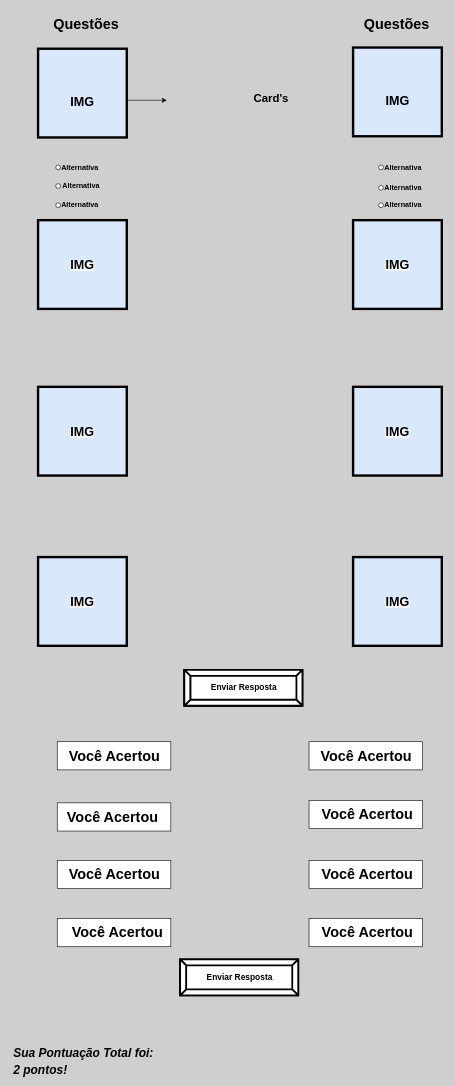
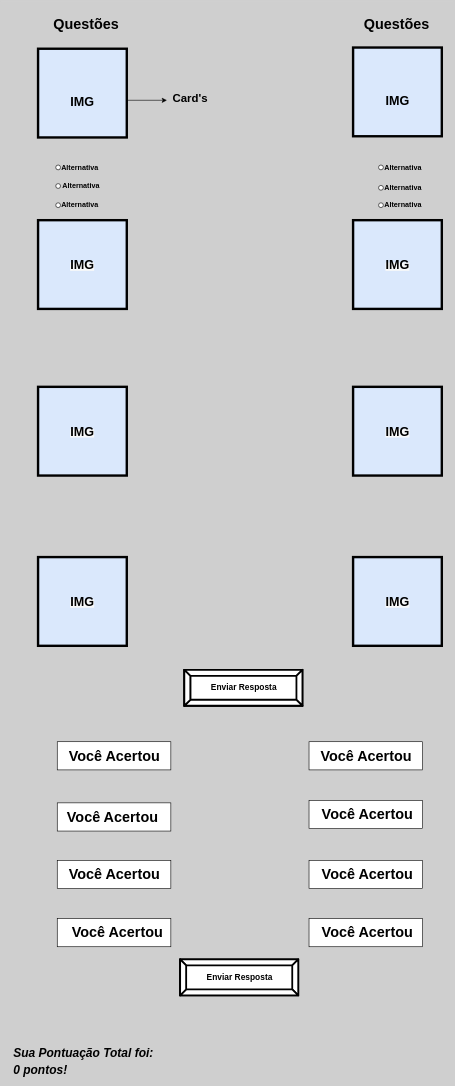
  <mxCell id="0" />
  <mxCell id="1" parent="0" />
  <mxCell id="2" value="&lt;br&gt;&lt;br&gt;&lt;b style=&quot;font-family: &amp;#34;helvetica&amp;#34;&quot;&gt;&lt;font style=&quot;font-size: 21px&quot;&gt;IMG&lt;/font&gt;&lt;/b&gt;" style="whiteSpace=wrap;html=1;aspect=fixed;fillColor=#dae8fc;strokeWidth=4;" vertex="1" parent="1"><mxGeometry x="588.5" y="78" width="148" height="148" as="geometry" /></mxCell>
  <mxCell id="3" value="&#10;&#10;&lt;b style=&quot;color: rgb(0, 0, 0); font-family: helvetica; font-size: 12px; font-style: normal; letter-spacing: normal; text-align: center; text-indent: 0px; text-transform: none; word-spacing: 0px; background-color: rgb(248, 249, 250);&quot;&gt;&lt;font style=&quot;font-size: 21px&quot;&gt;IMG&lt;/font&gt;&lt;/b&gt;&#10;&#10;" style="whiteSpace=wrap;html=1;aspect=fixed;fillColor=#dae8fc;strokeWidth=4;" vertex="1" parent="1"><mxGeometry x="63" y="366" width="148" height="148" as="geometry" /></mxCell>
  <mxCell id="4" value="&#10;&#10;&lt;b style=&quot;color: rgb(0, 0, 0); font-family: helvetica; font-size: 12px; font-style: normal; letter-spacing: normal; text-align: center; text-indent: 0px; text-transform: none; word-spacing: 0px; background-color: rgb(248, 249, 250);&quot;&gt;&lt;font style=&quot;font-size: 21px&quot;&gt;IMG&lt;/font&gt;&lt;/b&gt;&#10;&#10;" style="whiteSpace=wrap;html=1;aspect=fixed;fillColor=#dae8fc;strokeWidth=4;" vertex="1" parent="1"><mxGeometry x="588.5" y="366" width="148" height="148" as="geometry" /></mxCell>
  <mxCell id="5" value="&#10;&#10;&lt;b style=&quot;color: rgb(0, 0, 0); font-family: helvetica; font-size: 12px; font-style: normal; letter-spacing: normal; text-align: center; text-indent: 0px; text-transform: none; word-spacing: 0px; background-color: rgb(248, 249, 250);&quot;&gt;&lt;font style=&quot;font-size: 21px&quot;&gt;IMG&lt;/font&gt;&lt;/b&gt;&#10;&#10;" style="whiteSpace=wrap;html=1;aspect=fixed;fillColor=#dae8fc;strokeWidth=4;" vertex="1" parent="1"><mxGeometry x="63" y="644" width="148" height="148" as="geometry" /></mxCell>
  <mxCell id="6" value="&#10;&#10;&lt;b style=&quot;color: rgb(0, 0, 0); font-family: helvetica; font-size: 12px; font-style: normal; letter-spacing: normal; text-align: center; text-indent: 0px; text-transform: none; word-spacing: 0px; background-color: rgb(248, 249, 250);&quot;&gt;&lt;font style=&quot;font-size: 21px&quot;&gt;IMG&lt;/font&gt;&lt;/b&gt;&#10;&#10;" style="whiteSpace=wrap;html=1;aspect=fixed;fillColor=#dae8fc;strokeWidth=4;" vertex="1" parent="1"><mxGeometry x="588.5" y="644" width="148" height="148" as="geometry" /></mxCell>
  <mxCell id="7" value="&#10;&#10;&lt;b style=&quot;color: rgb(0, 0, 0); font-family: helvetica; font-size: 12px; font-style: normal; letter-spacing: normal; text-align: center; text-indent: 0px; text-transform: none; word-spacing: 0px; background-color: rgb(248, 249, 250);&quot;&gt;&lt;font style=&quot;font-size: 21px&quot;&gt;IMG&lt;/font&gt;&lt;/b&gt;&#10;&#10;" style="whiteSpace=wrap;html=1;aspect=fixed;fillColor=#dae8fc;strokeWidth=4;" vertex="1" parent="1"><mxGeometry x="63" y="928" width="148" height="148" as="geometry" /></mxCell>
  <mxCell id="8" value="&#10;&#10;&lt;b style=&quot;color: rgb(0, 0, 0); font-family: helvetica; font-size: 12px; font-style: normal; letter-spacing: normal; text-align: center; text-indent: 0px; text-transform: none; word-spacing: 0px; background-color: rgb(248, 249, 250);&quot;&gt;&lt;font style=&quot;font-size: 21px&quot;&gt;IMG&lt;/font&gt;&lt;/b&gt;&#10;&#10;" style="whiteSpace=wrap;html=1;aspect=fixed;fillColor=#dae8fc;strokeWidth=4;" vertex="1" parent="1"><mxGeometry x="588.5" y="928" width="148" height="148" as="geometry" /></mxCell>
  <mxCell id="9" value="&lt;b&gt;&lt;font style=&quot;font-size: 14px&quot;&gt;Enviar Resposta&lt;/font&gt;&lt;/b&gt;" style="labelPosition=center;verticalLabelPosition=middle;align=center;html=1;shape=mxgraph.basic.button;dx=10;strokeWidth=3;" vertex="1" parent="1"><mxGeometry x="307" y="1116" width="197" height="60" as="geometry" /></mxCell>
  <mxCell id="10" value="Questões" style="text;strokeColor=none;fillColor=none;html=1;fontSize=24;fontStyle=1;verticalAlign=middle;align=center;" vertex="1" parent="1"><mxGeometry x="92.5" y="20" width="100" height="40" as="geometry" /></mxCell>
  <mxCell id="11" value="Questões" style="text;strokeColor=none;fillColor=none;html=1;fontSize=24;fontStyle=1;verticalAlign=middle;align=center;" vertex="1" parent="1"><mxGeometry x="610.5" y="20" width="100" height="40" as="geometry" /></mxCell>
  <mxCell id="12" value="&lt;b&gt;Alternativa&lt;/b&gt;" style="text;html=1;strokeColor=none;fillColor=none;align=center;verticalAlign=middle;whiteSpace=wrap;rounded=0;" vertex="1" parent="1"><mxGeometry x="102.5" y="261" width="60" height="34" as="geometry" /></mxCell>
  <mxCell id="13" value="&lt;b&gt;Alternativa&lt;/b&gt;" style="text;html=1;strokeColor=none;fillColor=none;align=center;verticalAlign=middle;whiteSpace=wrap;rounded=0;" vertex="1" parent="1"><mxGeometry x="105" y="292" width="60" height="34" as="geometry" /></mxCell>
  <mxCell id="14" value="&lt;b&gt;Alternativa&lt;/b&gt;" style="text;html=1;strokeColor=none;fillColor=none;align=center;verticalAlign=middle;whiteSpace=wrap;rounded=0;" vertex="1" parent="1"><mxGeometry x="102.5" y="324" width="60" height="34" as="geometry" /></mxCell>
  <mxCell id="15" value="" style="ellipse;whiteSpace=wrap;html=1;aspect=fixed;strokeColor=#000000;strokeWidth=1;" vertex="1" parent="1"><mxGeometry x="92.5" y="274" width="8" height="8" as="geometry" /></mxCell>
  <mxCell id="16" value="" style="ellipse;whiteSpace=wrap;html=1;aspect=fixed;strokeColor=#000000;strokeWidth=1;" vertex="1" parent="1"><mxGeometry x="92.5" y="305" width="8" height="8" as="geometry" /></mxCell>
  <mxCell id="17" value="" style="ellipse;whiteSpace=wrap;html=1;aspect=fixed;strokeColor=#000000;strokeWidth=1;" vertex="1" parent="1"><mxGeometry x="92.5" y="337" width="8" height="8" as="geometry" /></mxCell>
  <mxCell id="18" value="" style="rounded=0;whiteSpace=wrap;html=1;strokeColor=#000000;strokeWidth=1;" vertex="1" parent="1"><mxGeometry x="95" y="1236" width="189.5" height="47" as="geometry" /></mxCell>
  <mxCell id="19" value="" style="rounded=0;whiteSpace=wrap;html=1;strokeColor=#000000;strokeWidth=1;" vertex="1" parent="1"><mxGeometry x="515" y="1236" width="189.5" height="47" as="geometry" /></mxCell>
  <mxCell id="20" value="&lt;span style=&quot;color: rgba(0 , 0 , 0 , 0) ; font-family: monospace ; font-size: 0px&quot;&gt;%3CmxGraphModel%3E%3Croot%3E%3CmxCell%20id%3D%220%22%2F%3E%3CmxCell%20id%3D%221%22%20parent%3D%220%22%2F%3E%3CmxCell%20id%3D%222%22%20value%3D%22Voc%C3%AA%20Acertou%22%20style%3D%22text%3BstrokeColor%3Dnone%3BfillColor%3Dnone%3Bhtml%3D1%3BfontSize%3D24%3BfontStyle%3D1%3BverticalAlign%3Dmiddle%3Balign%3Dcenter%3B%22%20vertex%3D%221%22%20parent%3D%221%22%3E%3CmxGeometry%20x%3D%22147.75%22%20y%3D%221225.5%22%20width%3D%22100%22%20height%3D%2240%22%20as%3D%22geometry%22%2F%3E%3C%2FmxCell%3E%3C%2Froot%3E%3C%2FmxGraphModel%3E&lt;/span&gt;" style="rounded=0;whiteSpace=wrap;html=1;strokeColor=#000000;strokeWidth=1;" vertex="1" parent="1"><mxGeometry x="95" y="1338" width="189.5" height="47" as="geometry" /></mxCell>
  <mxCell id="21" value="" style="rounded=0;whiteSpace=wrap;html=1;strokeColor=#000000;strokeWidth=1;" vertex="1" parent="1"><mxGeometry x="515" y="1334" width="189.5" height="47" as="geometry" /></mxCell>
  <mxCell id="22" value="&lt;span style=&quot;color: rgba(0 , 0 , 0 , 0) ; font-family: monospace ; font-size: 0px&quot;&gt;%3CmxGraphModel%3E%3Croot%3E%3CmxCell%20id%3D%220%22%2F%3E%3CmxCell%20id%3D%221%22%20parent%3D%220%22%2F%3E%3CmxCell%20id%3D%222%22%20value%3D%22Voc%C3%AA%20Acertou%22%20style%3D%22text%3BstrokeColor%3Dnone%3BfillColor%3Dnone%3Bhtml%3D1%3BfontSize%3D24%3BfontStyle%3D1%3BverticalAlign%3Dmiddle%3Balign%3Dcenter%3B%22%20vertex%3D%221%22%20parent%3D%221%22%3E%3CmxGeometry%20x%3D%22147.75%22%20y%3D%221225.5%22%20width%3D%22100%22%20height%3D%2240%22%20as%3D%22geometry%22%2F%3E%3C%2FmxCell%3E%3C%2Froot%3E%3C%2FmxGraphModel%3E&lt;/span&gt;" style="rounded=0;whiteSpace=wrap;html=1;strokeColor=#000000;strokeWidth=1;" vertex="1" parent="1"><mxGeometry x="95" y="1434" width="189.5" height="47" as="geometry" /></mxCell>
  <mxCell id="23" value="" style="rounded=0;whiteSpace=wrap;html=1;strokeColor=#000000;strokeWidth=1;" vertex="1" parent="1"><mxGeometry x="515" y="1434" width="189.5" height="47" as="geometry" /></mxCell>
  <mxCell id="24" value="" style="rounded=0;whiteSpace=wrap;html=1;strokeColor=#000000;strokeWidth=1;" vertex="1" parent="1"><mxGeometry x="95" y="1531" width="189.5" height="47" as="geometry" /></mxCell>
  <mxCell id="25" value="" style="rounded=0;whiteSpace=wrap;html=1;strokeColor=#000000;strokeWidth=1;" vertex="1" parent="1"><mxGeometry x="515" y="1531" width="189.5" height="47" as="geometry" /></mxCell>
  <mxCell id="26" value="Você Acertou" style="text;strokeColor=none;fillColor=none;html=1;fontSize=24;fontStyle=1;verticalAlign=middle;align=center;" vertex="1" parent="1"><mxGeometry x="139.75" y="1239.5" width="100" height="40" as="geometry" /></mxCell>
  <mxCell id="27" value="Você Acertou" style="text;strokeColor=none;fillColor=none;html=1;fontSize=24;fontStyle=1;verticalAlign=middle;align=center;" vertex="1" parent="1"><mxGeometry x="559.75" y="1239.5" width="100" height="40" as="geometry" /></mxCell>
  <mxCell id="28" value="Você Acertou" style="text;strokeColor=none;fillColor=none;html=1;fontSize=24;fontStyle=1;verticalAlign=middle;align=center;" vertex="1" parent="1"><mxGeometry x="137" y="1341.5" width="100" height="40" as="geometry" /></mxCell>
  <mxCell id="29" value="Você Acertou" style="text;strokeColor=none;fillColor=none;html=1;fontSize=24;fontStyle=1;verticalAlign=middle;align=center;" vertex="1" parent="1"><mxGeometry x="562" y="1338" width="100" height="40" as="geometry" /></mxCell>
  <mxCell id="30" value="Você Acertou" style="text;strokeColor=none;fillColor=none;html=1;fontSize=24;fontStyle=1;verticalAlign=middle;align=center;" vertex="1" parent="1"><mxGeometry x="139.75" y="1437.5" width="100" height="40" as="geometry" /></mxCell>
  <mxCell id="31" value="Você Acertou" style="text;strokeColor=none;fillColor=none;html=1;fontSize=24;fontStyle=1;verticalAlign=middle;align=center;" vertex="1" parent="1"><mxGeometry x="562" y="1437.5" width="100" height="40" as="geometry" /></mxCell>
  <mxCell id="32" value="Você Acertou" style="text;strokeColor=none;fillColor=none;html=1;fontSize=24;fontStyle=1;verticalAlign=middle;align=center;" vertex="1" parent="1"><mxGeometry x="145" y="1534.5" width="100" height="40" as="geometry" /></mxCell>
  <mxCell id="33" value="Você Acertou" style="text;strokeColor=none;fillColor=none;html=1;fontSize=24;fontStyle=1;verticalAlign=middle;align=center;" vertex="1" parent="1"><mxGeometry x="562" y="1534.5" width="100" height="40" as="geometry" /></mxCell>
  <mxCell id="34" value="&lt;b&gt;&lt;font style=&quot;font-size: 14px&quot;&gt;Enviar Resposta&lt;/font&gt;&lt;/b&gt;" style="labelPosition=center;verticalLabelPosition=middle;align=center;html=1;shape=mxgraph.basic.button;dx=10;strokeWidth=3;" vertex="1" parent="1"><mxGeometry x="300" y="1599" width="197" height="60" as="geometry" /></mxCell>
- <mxCell id="35" value="&lt;font style=&quot;font-size: 20px&quot;&gt;&lt;i&gt;Sua Pontuação Total foi:&lt;br&gt;2 pontos!&lt;/i&gt;&lt;/font&gt;" style="text;strokeColor=none;fillColor=none;html=1;fontSize=24;fontStyle=1;verticalAlign=middle;align=left;" vertex="1" parent="1"><mxGeometry x="20" y="1748" width="100" height="40" as="geometry" /></mxCell>
+ <mxCell id="35" value="&lt;font style=&quot;font-size: 20px&quot;&gt;&lt;i&gt;Sua Pontuação Total foi:&lt;br&gt;0 pontos!&lt;/i&gt;&lt;/font&gt;" style="text;strokeColor=none;fillColor=none;html=1;fontSize=24;fontStyle=1;verticalAlign=middle;align=left;" vertex="1" parent="1"><mxGeometry x="20" y="1748" width="100" height="40" as="geometry" /></mxCell>
  <mxCell id="36" value="&lt;br&gt;&lt;br&gt;&lt;b style=&quot;font-family: &amp;#34;helvetica&amp;#34;&quot;&gt;&lt;font style=&quot;font-size: 21px&quot;&gt;IMG&lt;/font&gt;&lt;/b&gt;" style="whiteSpace=wrap;html=1;aspect=fixed;fillColor=#dae8fc;strokeWidth=4;" vertex="1" parent="1"><mxGeometry x="63" y="80" width="148" height="148" as="geometry" /></mxCell>
  <mxCell id="37" value="&lt;b&gt;Alternativa&lt;/b&gt;" style="text;html=1;strokeColor=none;fillColor=none;align=center;verticalAlign=middle;whiteSpace=wrap;rounded=0;" vertex="1" parent="1"><mxGeometry x="642" y="261" width="60" height="34" as="geometry" /></mxCell>
  <mxCell id="38" value="&lt;b&gt;Alternativa&lt;/b&gt;" style="text;html=1;strokeColor=none;fillColor=none;align=center;verticalAlign=middle;whiteSpace=wrap;rounded=0;" vertex="1" parent="1"><mxGeometry x="642" y="295" width="60" height="34" as="geometry" /></mxCell>
  <mxCell id="39" value="&lt;b&gt;Alternativa&lt;/b&gt;" style="text;html=1;strokeColor=none;fillColor=none;align=center;verticalAlign=middle;whiteSpace=wrap;rounded=0;" vertex="1" parent="1"><mxGeometry x="642" y="324" width="60" height="34" as="geometry" /></mxCell>
  <mxCell id="40" value="" style="ellipse;whiteSpace=wrap;html=1;aspect=fixed;strokeColor=#000000;strokeWidth=1;" vertex="1" parent="1"><mxGeometry x="631" y="274" width="8" height="8" as="geometry" /></mxCell>
  <mxCell id="41" value="" style="ellipse;whiteSpace=wrap;html=1;aspect=fixed;strokeColor=#000000;strokeWidth=1;" vertex="1" parent="1"><mxGeometry x="631" y="308" width="8" height="8" as="geometry" /></mxCell>
  <mxCell id="42" value="" style="ellipse;whiteSpace=wrap;html=1;aspect=fixed;strokeColor=#000000;strokeWidth=1;" vertex="1" parent="1"><mxGeometry x="631" y="337" width="8" height="8" as="geometry" /></mxCell>
  <mxCell id="43" value="" style="endArrow=classic;html=1;" edge="1" parent="1"><mxGeometry width="50" height="50" relative="1" as="geometry"><mxPoint x="213" y="166" as="sourcePoint" /><mxPoint x="278" y="166" as="targetPoint" /></mxGeometry></mxCell>
- <mxCell id="44" value="&lt;b&gt;&lt;font style=&quot;font-size: 19px&quot;&gt;Card's&lt;/font&gt;&lt;/b&gt;" style="text;html=1;strokeColor=none;fillColor=none;align=center;verticalAlign=middle;whiteSpace=wrap;rounded=0;" vertex="1" parent="1"><mxGeometry x="432" y="154" width="40" height="20" as="geometry" /></mxCell>
+ <mxCell id="44" value="&lt;b&gt;&lt;font style=&quot;font-size: 19px&quot;&gt;Card's&lt;/font&gt;&lt;/b&gt;" style="text;html=1;strokeColor=none;fillColor=none;align=center;verticalAlign=middle;whiteSpace=wrap;rounded=0;" vertex="1" parent="1"><mxGeometry x="297" y="154" width="40" height="20" as="geometry" /></mxCell>
